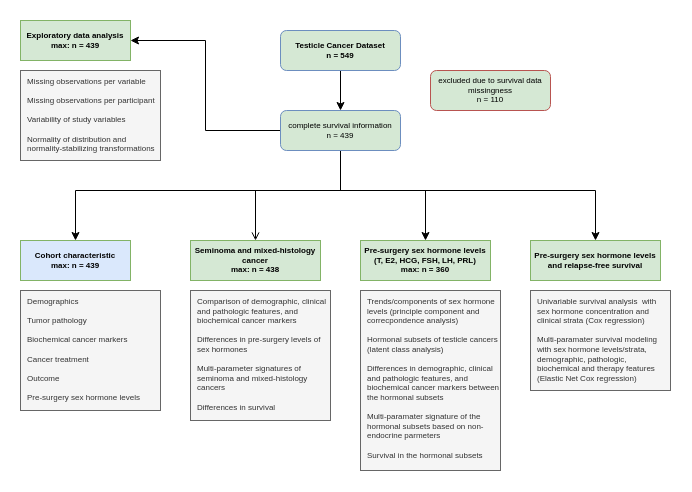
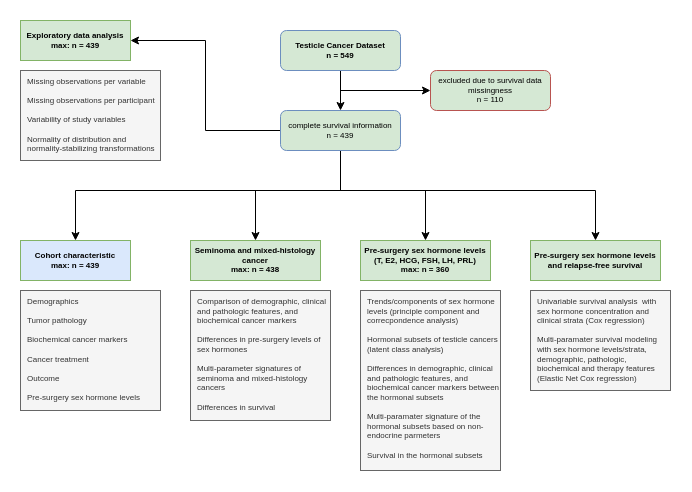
  <mxCell id="0" />
  <mxCell id="1" parent="0" />
  <mxCell id="2" style="edgeStyle=orthogonalEdgeStyle;rounded=0;orthogonalLoop=1;jettySize=auto;html=1;entryX=0.5;entryY=0;entryDx=0;entryDy=0;fontSize=8;" edge="1" parent="1" source="4" target="10"><mxGeometry relative="1" as="geometry" /></mxCell>
+ <mxCell id="3" style="edgeStyle=orthogonalEdgeStyle;rounded=0;orthogonalLoop=1;jettySize=auto;html=1;entryX=0;entryY=0.5;entryDx=0;entryDy=0;fontSize=8;" edge="1" parent="1" source="4" target="11"><mxGeometry relative="1" as="geometry"><Array as="points"><mxPoint x="340" y="90" /></Array></mxGeometry></mxCell>
  <mxCell id="4" value="Testicle Cancer Dataset&lt;br style=&quot;font-size: 8px;&quot;&gt;n = 549" style="rounded=1;whiteSpace=wrap;html=1;fontStyle=1;fontSize=8;fillColor=#d5e8d4;strokeColor=#6c8ebf;" vertex="1" parent="1"><mxGeometry x="280" y="30" width="120" height="40" as="geometry" /></mxCell>
- <mxCell id="5" style="edgeStyle=orthogonalEdgeStyle;rounded=0;orthogonalLoop=1;jettySize=auto;html=1;exitX=0.5;exitY=1;exitDx=0;exitDy=0;entryX=0.5;entryY=0;entryDx=0;entryDy=0;fontSize=8;endArrow=open;" edge="1" parent="1" source="10" target="19"><mxGeometry relative="1" as="geometry"><Array as="points"><mxPoint x="340" y="190" /><mxPoint x="255" y="190" /></Array></mxGeometry></mxCell>
+ <mxCell id="5" style="edgeStyle=orthogonalEdgeStyle;rounded=0;orthogonalLoop=1;jettySize=auto;html=1;exitX=0.5;exitY=1;exitDx=0;exitDy=0;entryX=0.5;entryY=0;entryDx=0;entryDy=0;fontSize=8;" edge="1" parent="1" source="10" target="19"><mxGeometry relative="1" as="geometry"><Array as="points"><mxPoint x="340" y="190" /><mxPoint x="255" y="190" /></Array></mxGeometry></mxCell>
  <mxCell id="6" style="edgeStyle=orthogonalEdgeStyle;rounded=0;orthogonalLoop=1;jettySize=auto;html=1;fontSize=8;" edge="1" parent="1" source="10" target="22"><mxGeometry relative="1" as="geometry"><Array as="points"><mxPoint x="340" y="190" /><mxPoint x="425" y="190" /></Array></mxGeometry></mxCell>
  <mxCell id="7" style="edgeStyle=orthogonalEdgeStyle;rounded=0;orthogonalLoop=1;jettySize=auto;html=1;fontSize=8;" edge="1" parent="1" source="10" target="25"><mxGeometry relative="1" as="geometry"><Array as="points"><mxPoint x="340" y="190" /><mxPoint x="595" y="190" /></Array></mxGeometry></mxCell>
  <mxCell id="8" style="edgeStyle=orthogonalEdgeStyle;rounded=0;orthogonalLoop=1;jettySize=auto;html=1;fontSize=8;" edge="1" parent="1" source="10" target="16"><mxGeometry relative="1" as="geometry"><Array as="points"><mxPoint x="340" y="190" /><mxPoint x="75" y="190" /></Array></mxGeometry></mxCell>
  <mxCell id="9" style="edgeStyle=orthogonalEdgeStyle;rounded=0;orthogonalLoop=1;jettySize=auto;html=1;exitX=0;exitY=0.5;exitDx=0;exitDy=0;entryX=1;entryY=0.5;entryDx=0;entryDy=0;fontSize=8;" edge="1" parent="1" source="10" target="13"><mxGeometry relative="1" as="geometry" /></mxCell>
  <mxCell id="10" value="complete survival information&lt;br style=&quot;font-size: 8px;&quot;&gt;n = 439" style="rounded=1;whiteSpace=wrap;html=1;fontSize=8;fillColor=#d5e8d4;strokeColor=#6c8ebf;" vertex="1" parent="1"><mxGeometry x="280" y="110" width="120" height="40" as="geometry" /></mxCell>
  <mxCell id="11" value="excluded due to survival data missingness&lt;br style=&quot;border-color: var(--border-color); font-size: 8px;&quot;&gt;n = 110" style="rounded=1;whiteSpace=wrap;html=1;fontSize=8;fillColor=#d5e8d4;strokeColor=#b85450;" vertex="1" parent="1"><mxGeometry x="430" y="70" width="120" height="40" as="geometry" /></mxCell>
  <mxCell id="12" value="" style="group;" vertex="1" connectable="0" parent="1"><mxGeometry x="20" y="20" width="140" height="140" as="geometry" /></mxCell>
  <mxCell id="13" value="Exploratory data analysis&lt;br style=&quot;font-size: 8px;&quot;&gt;max: n = 439" style="rounded=0;whiteSpace=wrap;html=1;fontStyle=1;fontSize=8;fillColor=#d5e8d4;strokeColor=#82b366;" vertex="1" parent="12"><mxGeometry width="110" height="40" as="geometry" /></mxCell>
  <mxCell id="14" value="Missing observations per variable&lt;br&gt;&lt;br style=&quot;font-size: 8px;&quot;&gt;Missing observations per participant&lt;br&gt;&lt;br style=&quot;font-size: 8px;&quot;&gt;Variability of study variables&lt;br&gt;&lt;br style=&quot;font-size: 8px;&quot;&gt;Normality of distribution and normality-stabilizing transformations" style="rounded=0;whiteSpace=wrap;html=1;align=left;spacingLeft=5;verticalAlign=top;fontSize=8;fillColor=#f5f5f5;fontColor=#333333;strokeColor=#666666;" vertex="1" parent="12"><mxGeometry y="50" width="140" height="90" as="geometry" /></mxCell>
  <mxCell id="15" value="" style="group" vertex="1" connectable="0" parent="1"><mxGeometry x="20" y="240" width="140" height="170" as="geometry" /></mxCell>
  <mxCell id="16" value="Cohort characteristic&lt;br style=&quot;font-size: 8px;&quot;&gt;max: n = 439" style="rounded=0;whiteSpace=wrap;html=1;fontStyle=1;fontSize=8;fillColor=#dae8fc;strokeColor=#82b366;" vertex="1" parent="15"><mxGeometry width="110" height="40" as="geometry" /></mxCell>
  <mxCell id="17" value="Demographics&lt;br&gt;&lt;br style=&quot;font-size: 8px;&quot;&gt;Tumor pathology&lt;br&gt;&lt;br style=&quot;font-size: 8px;&quot;&gt;Biochemical cancer markers&lt;br&gt;&lt;br style=&quot;font-size: 8px;&quot;&gt;Cancer treatment&lt;br&gt;&lt;br style=&quot;font-size: 8px;&quot;&gt;Outcome&lt;br&gt;&lt;br style=&quot;font-size: 8px;&quot;&gt;Pre-surgery sex hormone levels" style="rounded=0;whiteSpace=wrap;html=1;align=left;spacingLeft=5;verticalAlign=top;fontSize=8;fillColor=#f5f5f5;fontColor=#333333;strokeColor=#666666;" vertex="1" parent="15"><mxGeometry y="50" width="140" height="120" as="geometry" /></mxCell>
  <mxCell id="18" value="" style="group" vertex="1" connectable="0" parent="1"><mxGeometry x="190" y="240" width="140" height="180" as="geometry" /></mxCell>
  <mxCell id="19" value="Seminoma and mixed-histology cancer&lt;br&gt;max: n = 438" style="rounded=0;whiteSpace=wrap;html=1;fontStyle=1;fontSize=8;fillColor=#d5e8d4;strokeColor=#82b366;" vertex="1" parent="18"><mxGeometry width="130" height="40" as="geometry" /></mxCell>
  <mxCell id="20" value="Comparison of demographic, clinical and pathologic features, and biochemical cancer markers&lt;br&gt;&lt;br&gt;Differences in pre-surgery levels of sex hormones&lt;br&gt;&lt;br&gt;Multi-parameter signatures of seminoma and mixed-histology cancers&lt;br&gt;&lt;br&gt;Differences in survival" style="rounded=0;whiteSpace=wrap;html=1;align=left;spacingLeft=5;verticalAlign=top;fontSize=8;fillColor=#f5f5f5;fontColor=#333333;strokeColor=#666666;" vertex="1" parent="18"><mxGeometry y="50" width="140" height="130" as="geometry" /></mxCell>
  <mxCell id="21" value="" style="group" vertex="1" connectable="0" parent="1"><mxGeometry x="360" y="190" width="140" height="280" as="geometry" /></mxCell>
  <mxCell id="22" value="Pre-surgery sex hormone levels&lt;br&gt;(T, E2, HCG, FSH, LH, PRL)&lt;br&gt;max: n = 360" style="rounded=0;whiteSpace=wrap;html=1;fontStyle=1;fontSize=8;fillColor=#d5e8d4;strokeColor=#82b366;" vertex="1" parent="21"><mxGeometry y="50" width="130" height="40" as="geometry" /></mxCell>
  <mxCell id="23" value="Trends/components of sex hormone levels (principle component and correcpondence analysis)&lt;br&gt;&lt;br&gt;Hormonal subsets of testicle cancers (latent class analysis)&lt;br&gt;&lt;br&gt;Differences in demographic, clinical and pathologic features, and biochemical cancer markers between the hormonal subsets&lt;br&gt;&lt;br&gt;Multi-paramater signature of the hormonal subsets based on non-endocrine parmeters&lt;br&gt;&lt;br&gt;Survival in the hormonal subsets" style="rounded=0;whiteSpace=wrap;html=1;align=left;spacingLeft=5;verticalAlign=top;fontSize=8;fillColor=#f5f5f5;fontColor=#333333;strokeColor=#666666;" vertex="1" parent="21"><mxGeometry y="100" width="140" height="180" as="geometry" /></mxCell>
  <mxCell id="24" value="" style="group" vertex="1" connectable="0" parent="1"><mxGeometry x="530" y="240" width="140" height="180" as="geometry" /></mxCell>
  <mxCell id="25" value="Pre-surgery sex hormone levels and relapse-free survival" style="rounded=0;whiteSpace=wrap;html=1;fontStyle=1;fontSize=8;fillColor=#d5e8d4;strokeColor=#82b366;" vertex="1" parent="24"><mxGeometry width="130" height="40" as="geometry" /></mxCell>
  <mxCell id="26" value="Univariable survival analysis&amp;nbsp; with sex hormone concentration and clinical strata (Cox regression)&lt;br&gt;&lt;br&gt;Multi-paramater survival modeling with sex hormone levels/strata, demographic, pathologic, biochemical and therapy features (Elastic Net Cox regression)" style="rounded=0;whiteSpace=wrap;html=1;align=left;spacingLeft=5;verticalAlign=top;fontSize=8;fillColor=#f5f5f5;fontColor=#333333;strokeColor=#666666;" vertex="1" parent="24"><mxGeometry y="50" width="140" height="100" as="geometry" /></mxCell>
